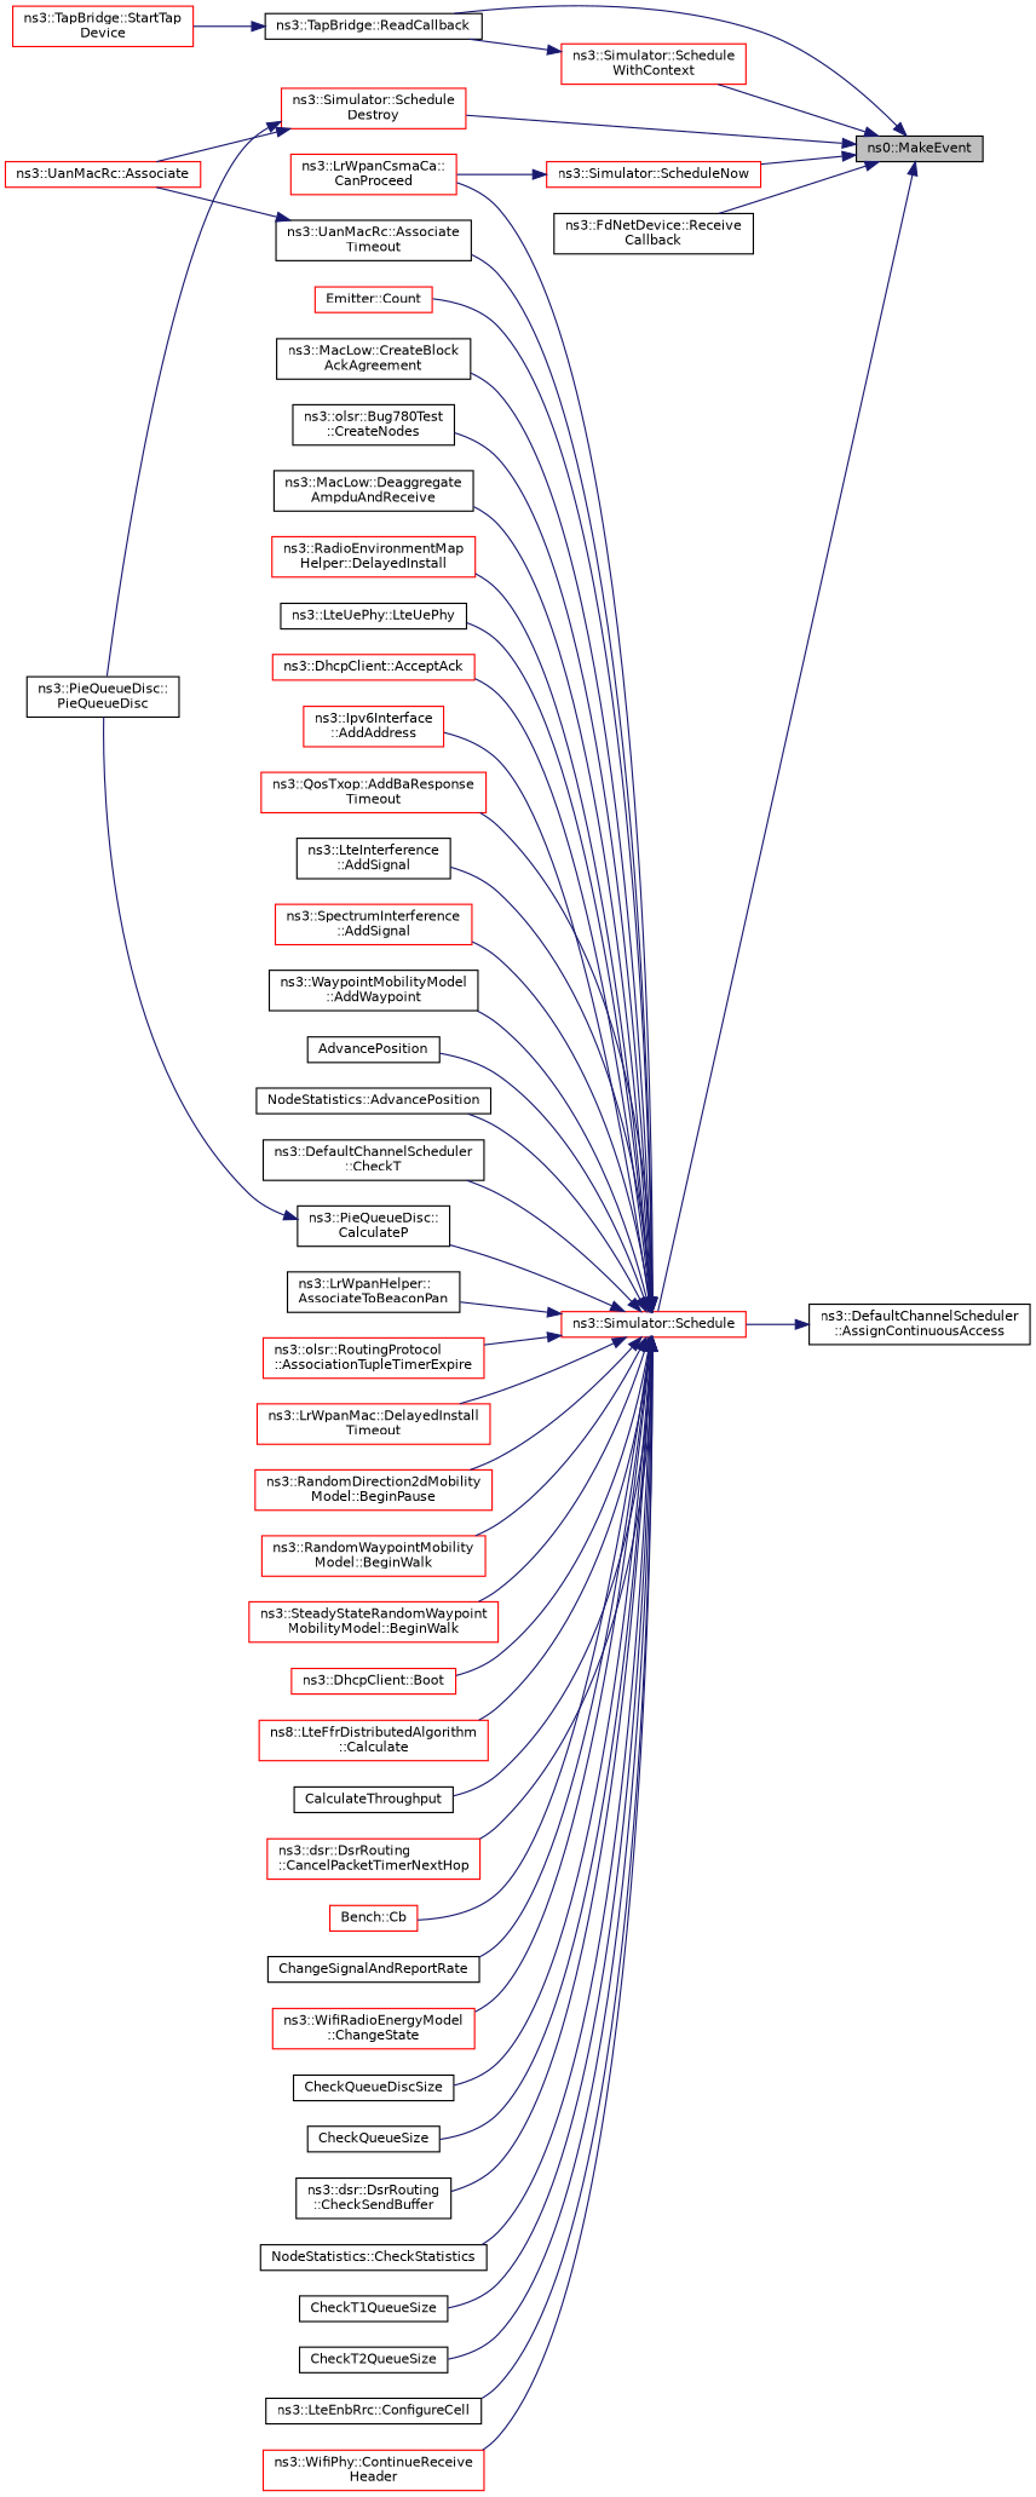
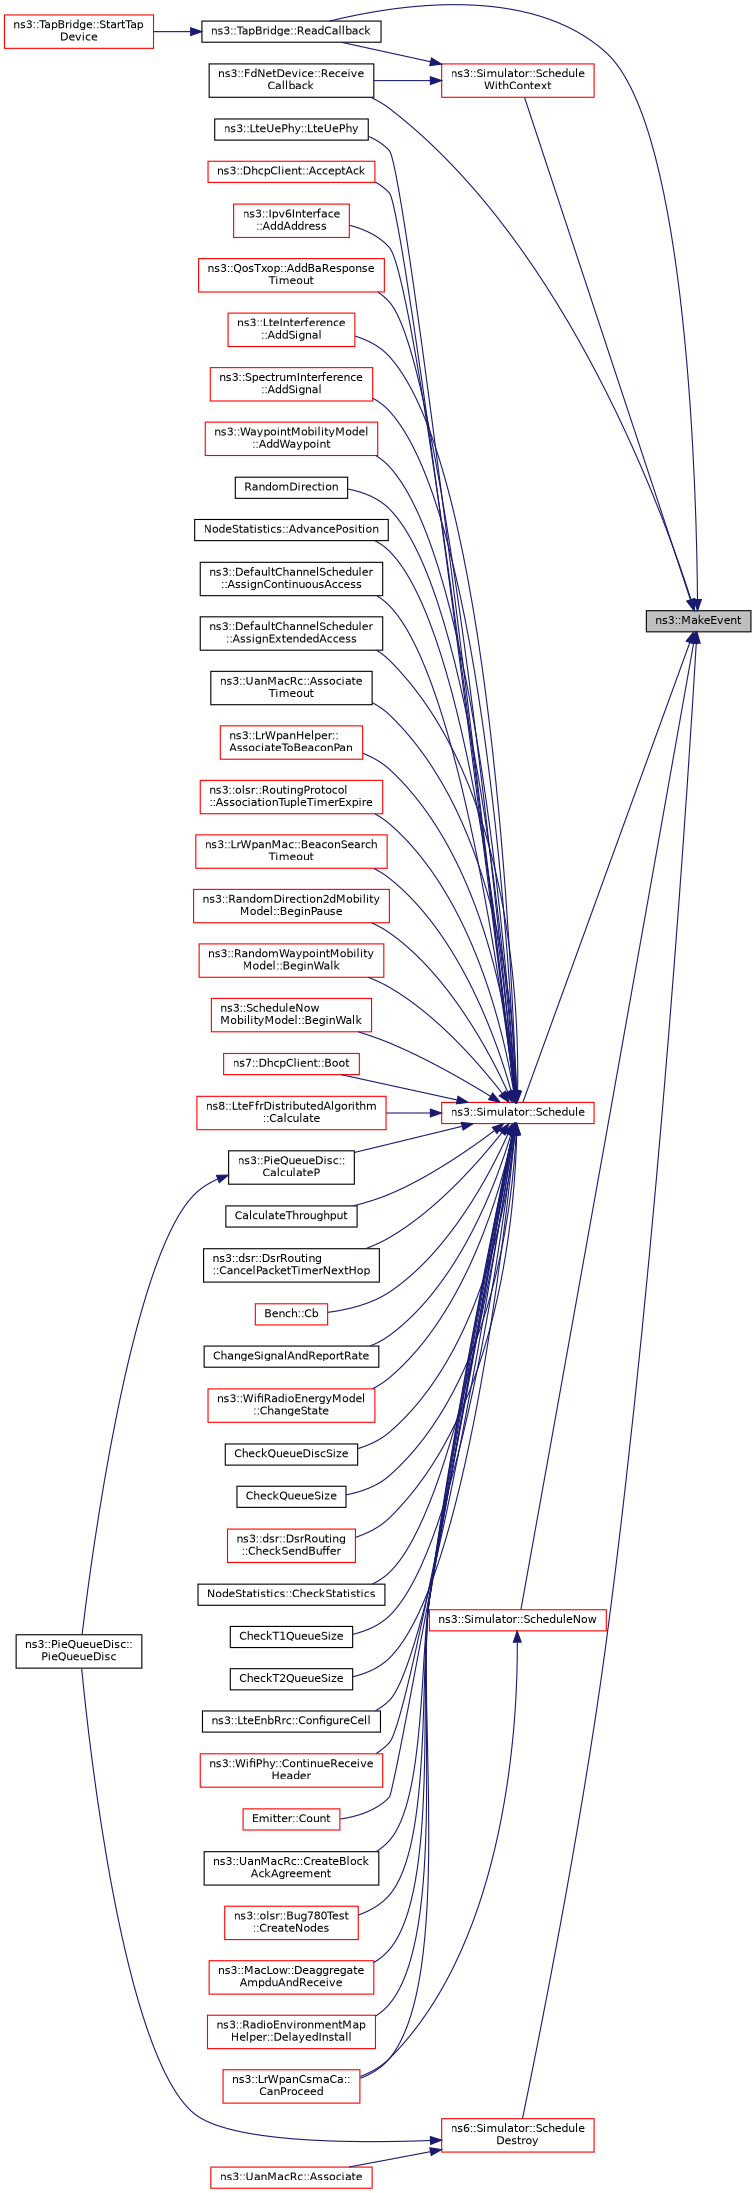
  digraph {
    rankdir=RL
    node [color=red fillcolor=white fontname=Helvetica fontsize=10 shape=record style=filled]
    edge [color=midnightblue dir=back fontname=Helvetica fontsize=10 labelfontname=Helvetica labelfontsize=10 style=solid]
-   n1 [color=black fillcolor=grey75 fontcolor=black height=0.2 label="ns0::MakeEvent" width=0.4]
+   n1 [color=black fillcolor=grey75 fontcolor=black height=0.2 label="ns3::MakeEvent" width=0.4]
    n2 [color=black height=0.2 label="ns3::TapBridge::ReadCallback" width=0.4]
    n3 [color=black height=0.2 label="ns3::FdNetDevice::Receive\lCallback" width=0.4]
    n4 [height=0.2 label="ns3::Simulator::Schedule" width=0.4]
-   n5 [height=0.2 label="ns3::Simulator::Schedule\lDestroy" width=0.4]
+   n5 [height=0.2 label="ns6::Simulator::Schedule\lDestroy" width=0.4]
    n6 [height=0.2 label="ns3::Simulator::ScheduleNow" width=0.4]
    n7 [height=0.2 label="ns3::Simulator::Schedule\lWithContext" width=0.4]
    n8 [height=0.2 label="ns3::TapBridge::StartTap\lDevice" width=0.4]
    n9 [color=black height=0.2 label="ns3::LteUePhy::LteUePhy" width=0.4]
    n10 [height=0.2 label="ns3::DhcpClient::AcceptAck" width=0.4]
    n11 [height=0.2 label="ns3::Ipv6Interface\l::AddAddress" width=0.4]
    n12 [height=0.2 label="ns3::QosTxop::AddBaResponse\lTimeout" width=0.4]
-   n13 [color=black height=0.2 label="ns3::LteInterference\l::AddSignal" width=0.4]
+   n13 [height=0.2 label="ns3::LteInterference\l::AddSignal" width=0.4]
    n14 [height=0.2 label="ns3::SpectrumInterference\l::AddSignal" width=0.4]
-   n15 [color=black height=0.2 label="ns3::WaypointMobilityModel\l::AddWaypoint" width=0.4]
-   n16 [color=black height=0.2 label=AdvancePosition width=0.4]
+   n15 [height=0.2 label="ns3::WaypointMobilityModel\l::AddWaypoint" width=0.4]
+   n16 [color=black height=0.2 label=RandomDirection width=0.4]
    n17 [color=black height=0.2 label="NodeStatistics::AdvancePosition" width=0.4]
    n18 [color=black height=0.2 label="ns3::DefaultChannelScheduler\l::AssignContinuousAccess" width=0.4]
-   n19 [color=black height=0.2 label="ns3::DefaultChannelScheduler\l::CheckT" width=0.4]
+   n19 [color=black height=0.2 label="ns3::DefaultChannelScheduler\l::AssignExtendedAccess" width=0.4]
    n20 [color=black height=0.2 label="ns3::UanMacRc::Associate\lTimeout" width=0.4]
-   n21 [color=black height=0.2 label="ns3::LrWpanHelper::\lAssociateToBeaconPan" width=0.4]
+   n21 [height=0.2 label="ns3::LrWpanHelper::\lAssociateToBeaconPan" width=0.4]
    n22 [height=0.2 label="ns3::olsr::RoutingProtocol\l::AssociationTupleTimerExpire" width=0.4]
-   n23 [height=0.2 label="ns3::LrWpanMac::DelayedInstall\lTimeout" width=0.4]
+   n23 [height=0.2 label="ns3::LrWpanMac::BeaconSearch\lTimeout" width=0.4]
    n24 [height=0.2 label="ns3::RandomDirection2dMobility\lModel::BeginPause" width=0.4]
    n25 [height=0.2 label="ns3::RandomWaypointMobility\lModel::BeginWalk" width=0.4]
-   n26 [height=0.2 label="ns3::SteadyStateRandomWaypoint\lMobilityModel::BeginWalk" width=0.4]
-   n27 [height=0.2 label="ns3::DhcpClient::Boot" width=0.4]
+   n26 [height=0.2 label="ns3::ScheduleNow\lMobilityModel::BeginWalk" width=0.4]
+   n27 [height=0.2 label="ns7::DhcpClient::Boot" width=0.4]
    n28 [height=0.2 label="ns8::LteFfrDistributedAlgorithm\l::Calculate" width=0.4]
    n29 [color=black height=0.2 label="ns3::PieQueueDisc::\lCalculateP" width=0.4]
    n30 [color=black height=0.2 label=CalculateThroughput width=0.4]
-   n31 [height=0.2 label="ns3::dsr::DsrRouting\l::CancelPacketTimerNextHop" width=0.4]
+   n31 [color=black height=0.2 label="ns3::dsr::DsrRouting\l::CancelPacketTimerNextHop" width=0.4]
    n32 [height=0.2 label="ns3::LrWpanCsmaCa::\lCanProceed" width=0.4]
    n33 [height=0.2 label="Bench::Cb" width=0.4]
    n34 [color=black height=0.2 label=ChangeSignalAndReportRate width=0.4]
    n35 [height=0.2 label="ns3::WifiRadioEnergyModel\l::ChangeState" width=0.4]
    n36 [color=black height=0.2 label=CheckQueueDiscSize width=0.4]
    n37 [color=black height=0.2 label=CheckQueueSize width=0.4]
-   n38 [color=black height=0.2 label="ns3::dsr::DsrRouting\l::CheckSendBuffer" width=0.4]
+   n38 [height=0.2 label="ns3::dsr::DsrRouting\l::CheckSendBuffer" width=0.4]
    n39 [color=black height=0.2 label="NodeStatistics::CheckStatistics" width=0.4]
    n40 [color=black height=0.2 label=CheckT1QueueSize width=0.4]
    n41 [color=black height=0.2 label=CheckT2QueueSize width=0.4]
    n42 [color=black height=0.2 label="ns3::LteEnbRrc::ConfigureCell" width=0.4]
    n43 [height=0.2 label="ns3::WifiPhy::ContinueReceive\lHeader" width=0.4]
    n44 [height=0.2 label="Emitter::Count" width=0.4]
-   n45 [color=black height=0.2 label="ns3::MacLow::CreateBlock\lAckAgreement" width=0.4]
-   n46 [color=black height=0.2 label="ns3::olsr::Bug780Test\l::CreateNodes" width=0.4]
-   n47 [color=black height=0.2 label="ns3::MacLow::Deaggregate\lAmpduAndReceive" width=0.4]
+   n45 [color=black height=0.2 label="ns3::UanMacRc::CreateBlock\lAckAgreement" width=0.4]
+   n46 [height=0.2 label="ns3::olsr::Bug780Test\l::CreateNodes" width=0.4]
+   n47 [height=0.2 label="ns3::MacLow::Deaggregate\lAmpduAndReceive" width=0.4]
    n48 [height=0.2 label="ns3::RadioEnvironmentMap\lHelper::DelayedInstall" width=0.4]
    n49 [color=black height=0.2 label="ns3::PieQueueDisc::\lPieQueueDisc" width=0.4]
    n50 [height=0.2 label="ns3::UanMacRc::Associate" width=0.4]
    n1 -> n2
    n1 -> n3
    n1 -> n4
    n1 -> n5
    n1 -> n6
    n1 -> n7
    n2 -> n8
    n4 -> n9
    n4 -> n10
    n4 -> n11
    n4 -> n12
    n4 -> n13
    n4 -> n14
    n4 -> n15
    n4 -> n16
    n4 -> n17
-   n18 -> n4
+   n4 -> n18
    n4 -> n19
    n4 -> n20
    n4 -> n21
    n4 -> n22
    n4 -> n23
    n4 -> n24
    n4 -> n25
    n4 -> n26
    n4 -> n27
    n4 -> n28
    n4 -> n29
    n4 -> n30
    n4 -> n31
    n4 -> n32
    n4 -> n33
    n4 -> n34
    n4 -> n35
    n4 -> n36
    n4 -> n37
    n4 -> n38
    n4 -> n39
    n4 -> n40
    n4 -> n41
    n4 -> n42
    n4 -> n43
    n4 -> n44
    n4 -> n45
    n4 -> n46
    n4 -> n47
    n4 -> n48
    n5 -> n49
    n5 -> n50
    n6 -> n32
    n7 -> n2
-   n20 -> n50
+   n7 -> n3
    n29 -> n49
  }
